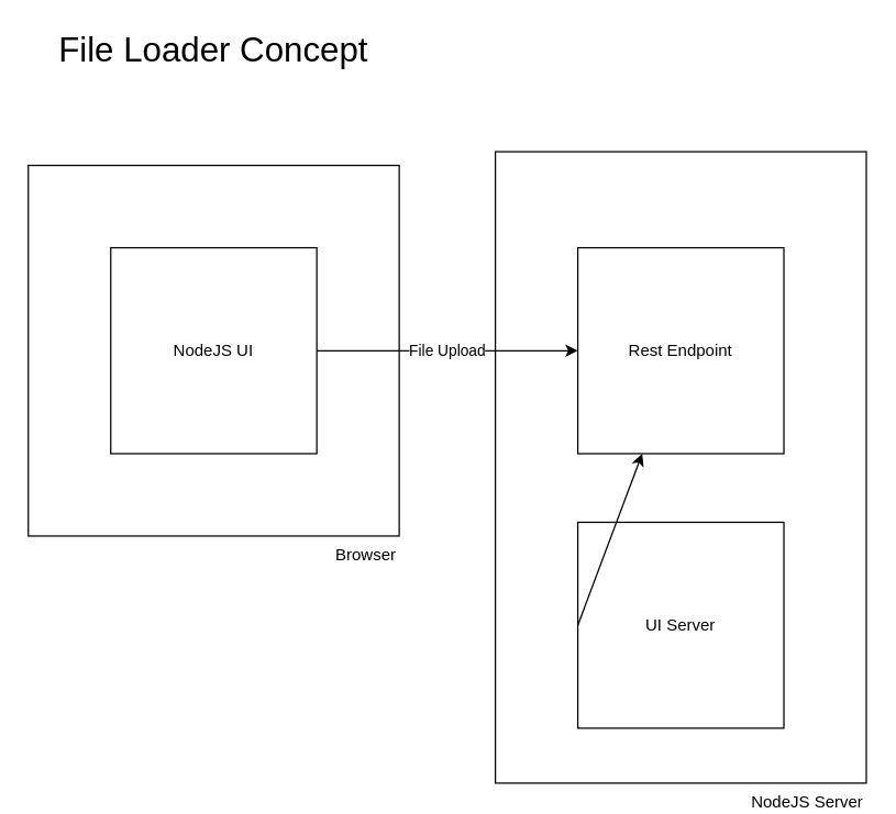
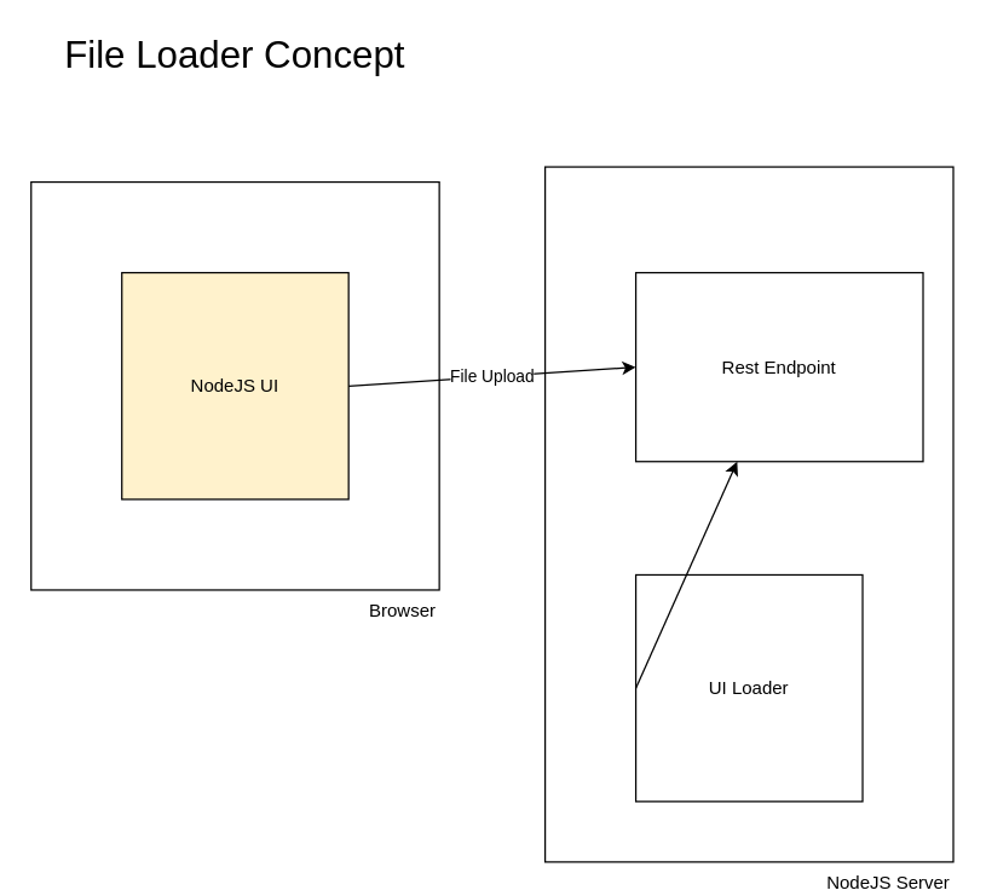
  <mxCell id="0" />
  <mxCell id="1" parent="0" />
  <mxCell id="2" value="NodeJS Server" style="whiteSpace=wrap;html=1;labelPosition=center;verticalLabelPosition=bottom;align=right;verticalAlign=top;" vertex="1" parent="1"><mxGeometry x="360" y="110" width="270" height="460" as="geometry" /></mxCell>
  <mxCell id="3" value="Browser" style="whiteSpace=wrap;html=1;aspect=fixed;labelPosition=center;verticalLabelPosition=bottom;align=right;verticalAlign=top;" vertex="1" parent="1"><mxGeometry x="20" y="120" width="270" height="270" as="geometry" /></mxCell>
- <mxCell id="4" value="Rest Endpoint" style="whiteSpace=wrap;html=1;aspect=fixed;" vertex="1" parent="1"><mxGeometry x="420" y="180" width="150" height="150" as="geometry" /></mxCell>
- <mxCell id="5" value="NodeJS UI" style="whiteSpace=wrap;html=1;aspect=fixed;" vertex="1" parent="1"><mxGeometry x="80" y="180" width="150" height="150" as="geometry" /></mxCell>
+ <mxCell id="4" value="Rest Endpoint" style="whiteSpace=wrap;html=1;aspect=fixed;" vertex="1" parent="1"><mxGeometry x="420" y="180" width="190" height="125" as="geometry" /></mxCell>
+ <mxCell id="5" value="NodeJS UI" style="whiteSpace=wrap;html=1;aspect=fixed;fillColor=#fff2cc;" vertex="1" parent="1"><mxGeometry x="80" y="180" width="150" height="150" as="geometry" /></mxCell>
  <mxCell id="6" value="File Upload" style="endArrow=classic;html=1;rounded=0;exitX=1;exitY=0.5;exitDx=0;exitDy=0;entryX=0;entryY=0.5;entryDx=0;entryDy=0;" edge="1" parent="1" source="5" target="4"><mxGeometry width="50" height="50" relative="1" as="geometry"><mxPoint x="290" y="560" as="sourcePoint" /><mxPoint x="340" y="510" as="targetPoint" /></mxGeometry></mxCell>
  <mxCell id="7" value="File Loader Concept" style="text;html=1;strokeColor=none;fillColor=none;align=center;verticalAlign=middle;whiteSpace=wrap;rounded=0;fontSize=25;" vertex="1" parent="1"><mxGeometry x="20" y="20" width="270" height="30" as="geometry" /></mxCell>
- <mxCell id="8" value="UI Server" style="whiteSpace=wrap;html=1;aspect=fixed;" vertex="1" parent="1"><mxGeometry x="420" y="380" width="150" height="150" as="geometry" /></mxCell>
+ <mxCell id="8" value="UI Loader" style="whiteSpace=wrap;html=1;aspect=fixed;" vertex="1" parent="1"><mxGeometry x="420" y="380" width="150" height="150" as="geometry" /></mxCell>
  <mxCell id="9" value="" style="endArrow=classic;html=1;rounded=0;exitX=0;exitY=0.5;exitDx=0;exitDy=0;" edge="1" parent="1" source="8" target="4"><mxGeometry width="50" height="50" relative="1" as="geometry"><mxPoint x="290" y="540" as="sourcePoint" /><mxPoint x="340" y="490" as="targetPoint" /></mxGeometry></mxCell>
